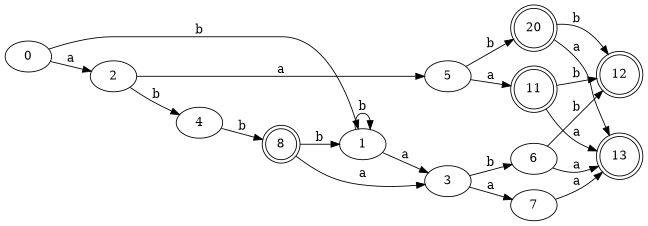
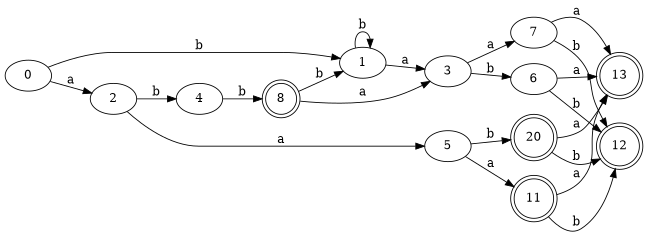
  digraph {
    rankdir=LR
    n1 [label=0]
    n2 [label=1]
    n3 [label=2]
    n4 [label=3]
    n5 [label=4]
    n6 [label=5]
    n7 [label=6]
    n8 [label=7]
    n9 [label=8 shape=doublecircle]
    n10 [label=20 shape=doublecircle]
    n11 [label=11 shape=doublecircle]
    n12 [label=12 shape=doublecircle]
    n13 [label=13 shape=doublecircle]
    n1 -> n2 [label=b]
    n1 -> n3 [label=a]
    n2 -> n2 [label=b]
    n2 -> n4 [label=a]
    n3 -> n5 [label=b]
    n3 -> n6 [label=a]
    n4 -> n7 [label=b]
    n4 -> n8 [label=a]
    n5 -> n9 [label=b]
    n6 -> n10 [label=b]
    n6 -> n11 [label=a]
    n7 -> n12 [label=b]
    n7 -> n13 [label=a]
+   n8 -> n12 [label=b]
    n8 -> n13 [label=a]
    n9 -> n2 [label=b]
    n9 -> n4 [label=a]
    n10 -> n12 [label=b]
    n10 -> n13 [label=a]
    n11 -> n12 [label=b]
    n11 -> n13 [label=a]
  }
